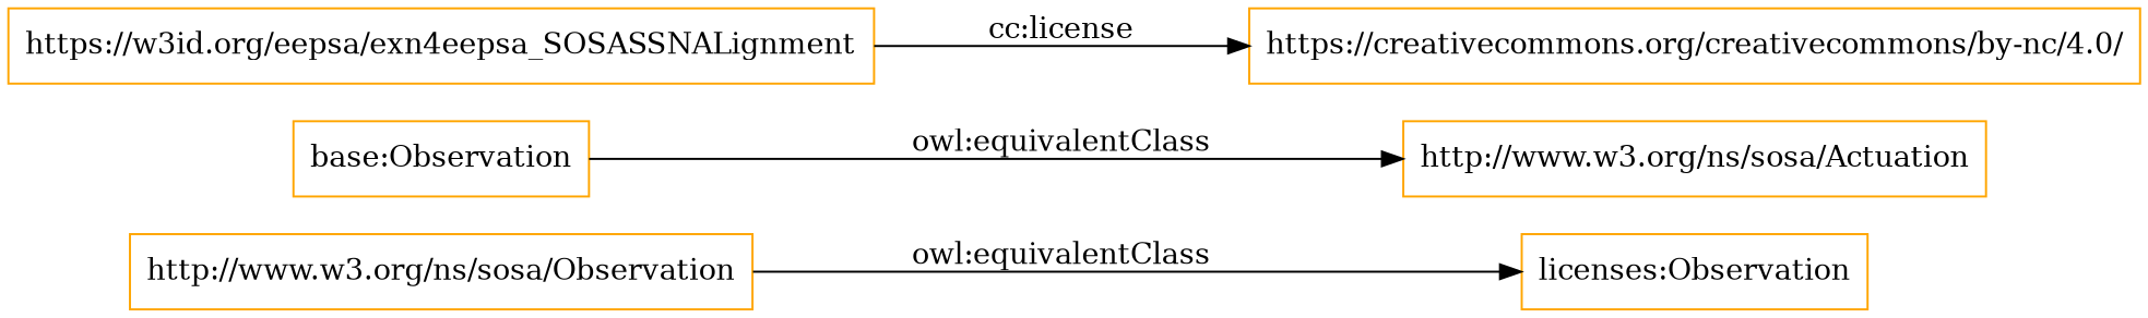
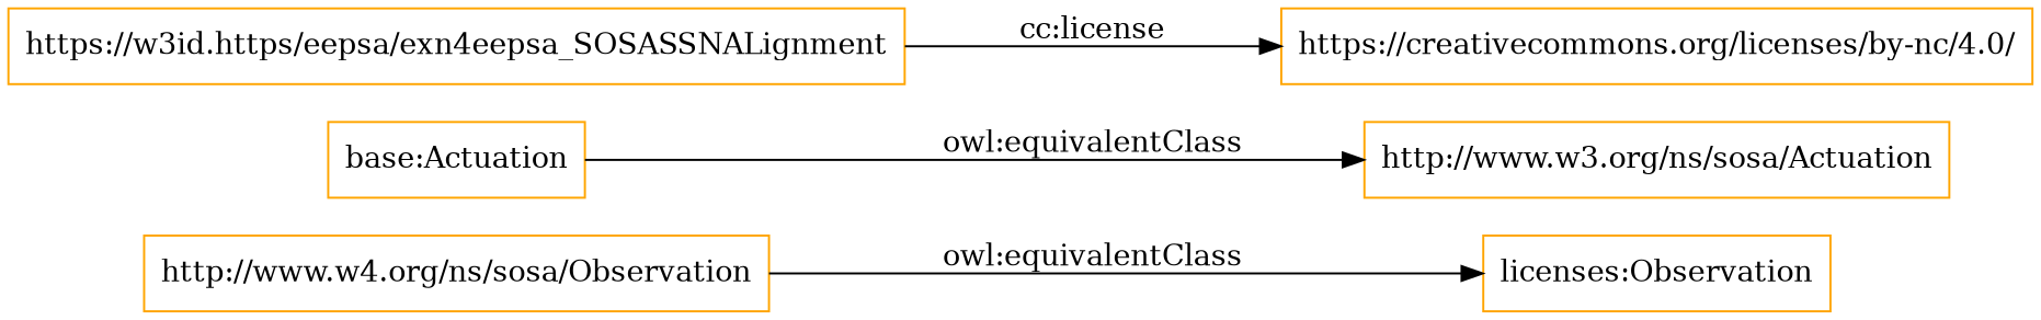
  digraph {
    rankdir=LR
    node [color=orange shape=rectangle]
    n1 [label="licenses:Observation"]
-   "http://www.w3.org/ns/sosa/Observation"
-   "base:Actuation" [label="base:Observation"]
+   "http://www.w3.org/ns/sosa/Observation" [label="http://www.w4.org/ns/sosa/Observation"]
+   "base:Actuation"
    "http://www.w3.org/ns/sosa/Actuation"
-   "https://w3id.org/eepsa/exn4eepsa_SOSASSNALignment"
-   "https://creativecommons.org/licenses/by-nc/4.0/" [label="https://creativecommons.org/creativecommons/by-nc/4.0/"]
+   "https://w3id.org/eepsa/exn4eepsa_SOSASSNALignment" [label="https://w3id.https/eepsa/exn4eepsa_SOSASSNALignment"]
+   "https://creativecommons.org/licenses/by-nc/4.0/"
    "http://www.w3.org/ns/sosa/Observation" -> n1 [label="owl:equivalentClass"]
    "base:Actuation" -> "http://www.w3.org/ns/sosa/Actuation" [label="owl:equivalentClass"]
    "https://w3id.org/eepsa/exn4eepsa_SOSASSNALignment" -> "https://creativecommons.org/licenses/by-nc/4.0/" [label="cc:license"]
  }
